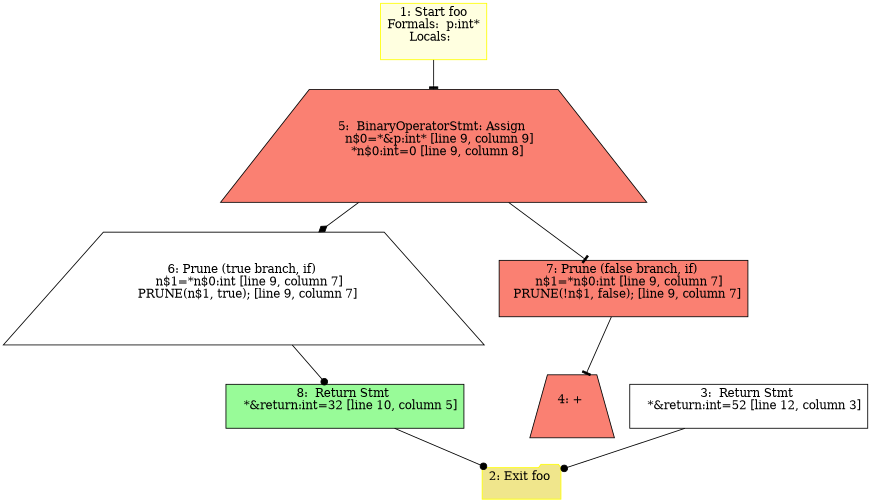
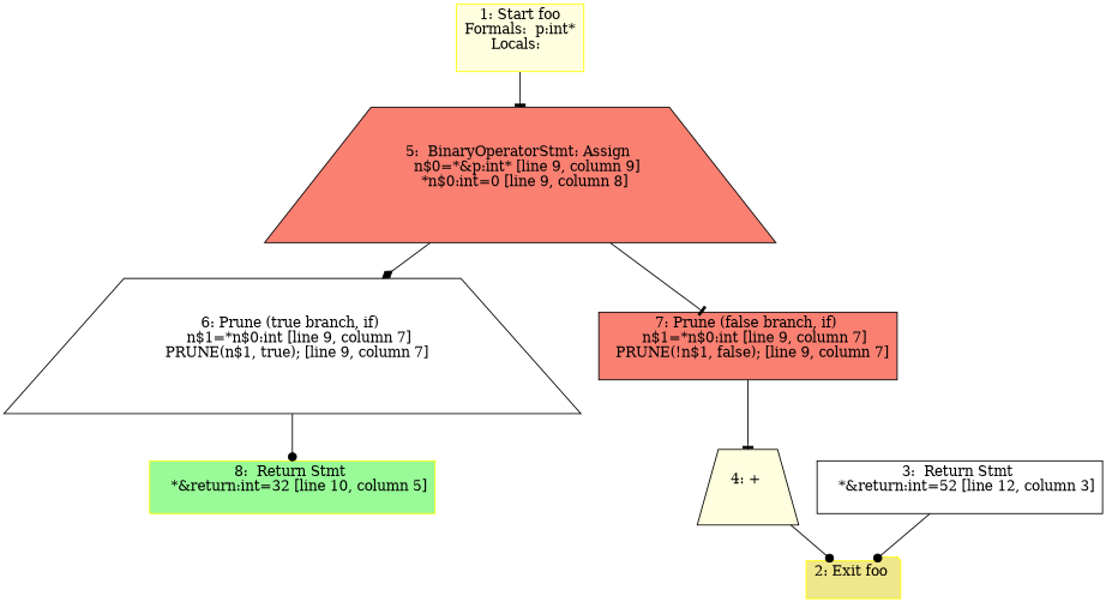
  digraph {
    node [fillcolor=lightyellow shape=box style=filled]
    edge [arrowhead=tee]
    n1 [color=yellow label="1: Start foo\nFormals:  p:int*\nLocals:  \n  "]
    n2 [fillcolor=salmon label="5:  BinaryOperatorStmt: Assign \n   n$0=*&p:int* [line 9, column 9]\n  *n$0:int=0 [line 9, column 8]\n " shape=trapezium]
    n3 [fillcolor=white label="6: Prune (true branch, if) \n   n$1=*n$0:int [line 9, column 7]\n  PRUNE(n$1, true); [line 9, column 7]\n " shape=trapezium]
    n4 [fillcolor=salmon label="7: Prune (false branch, if) \n   n$1=*n$0:int [line 9, column 7]\n  PRUNE(!n$1, false); [line 9, column 7]\n "]
-   n5 [fillcolor=palegreen label="8:  Return Stmt \n   *&return:int=32 [line 10, column 5]\n "]
-   n6 [fillcolor=salmon label="4: + \n  " shape=trapezium]
+   n5 [fillcolor=palegreen label="8:  Return Stmt \n   *&return:int=32 [line 10, column 5]\n " color=yellow]
+   n6 [label="4: + \n  " shape=trapezium]
    n7 [color=yellow fillcolor=khaki label="2: Exit foo \n  " shape=folder]
    n8 [fillcolor=white label="3:  Return Stmt \n   *&return:int=52 [line 12, column 3]\n "]
    n1 -> n2
    n2 -> n3 [arrowhead=diamond]
    n2 -> n4
    n3 -> n5 [arrowhead=dot]
    n4 -> n6
-   n5 -> n7 [arrowhead=dot]
+   n6 -> n7 [arrowhead=dot]
    n8 -> n7 [arrowhead=dot]
  }
